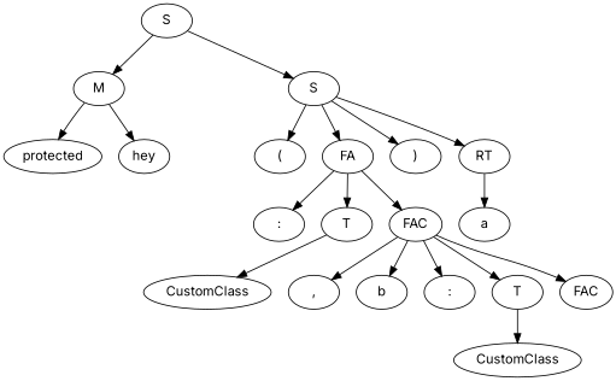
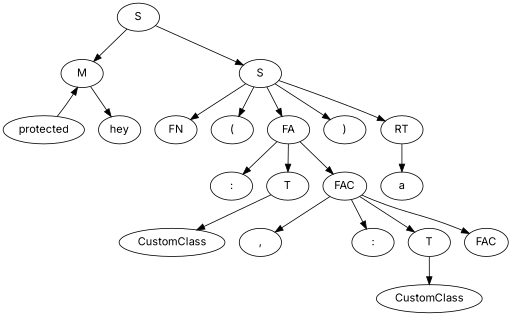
  digraph {
    fontname=Inter
    node [fontname=Inter]
    edge [fontname=Inter]
    n1 [label=S]
    n2 [label=M]
    n3 [label=S]
    n4 [label=protected]
    n5 [label=hey]
+   n6 [label=FN]
    n7 [label="("]
    n8 [label=FA]
    n9 [label=")"]
    n10 [label=RT]
    n11 [label=":"]
    n12 [label=T]
    n13 [label=FAC]
    n14 [label=a]
    n15 [label=CustomClass]
    n16 [label=","]
-   n17 [label=b]
    n18 [label=":"]
    n19 [label=T]
    n20 [label=FAC]
    n21 [label=CustomClass]
    n1 -> n2
    n1 -> n3
-   n2 -> n4
+   n4 -> n2
    n2 -> n5
+   n3 -> n6
    n3 -> n7
    n3 -> n8
    n3 -> n9
    n3 -> n10
    n8 -> n11
    n8 -> n12
    n8 -> n13
    n10 -> n14
    n12 -> n15
    n13 -> n16
-   n13 -> n17
    n13 -> n18
    n13 -> n19
    n13 -> n20
    n19 -> n21
  }
